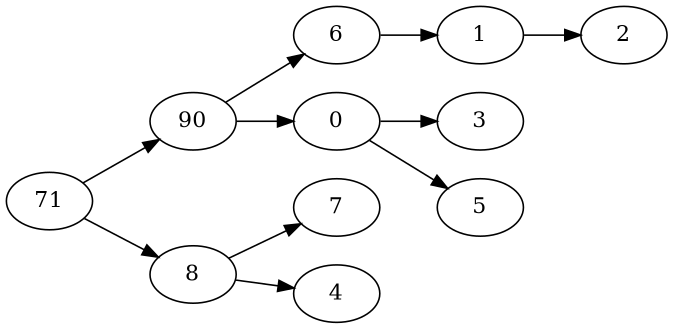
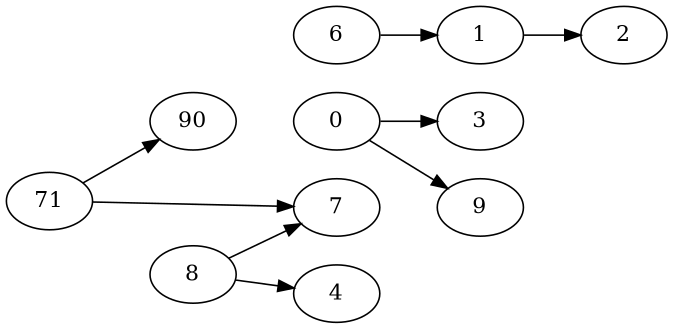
  digraph {
    rankdir=LR
    n1 [label=71]
    n2 [label=90]
    8
    6
    n5 [label=0]
    7
    4
    1
    3
-   5
+   5 [label=9]
    2
    n1 -> n2
-   n1 -> 8
-   n2 -> 6
-   n2 -> n5
+   n1 -> 7
    8 -> 7
    8 -> 4
    6 -> 1
    n5 -> 3
    n5 -> 5
    1 -> 2
  }
